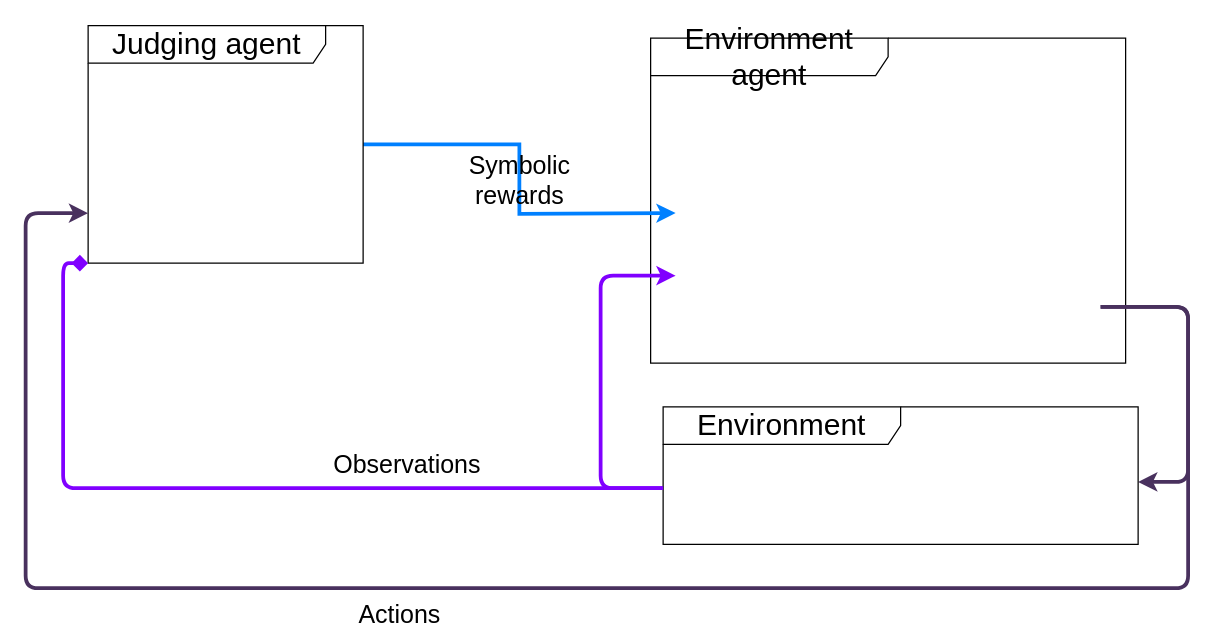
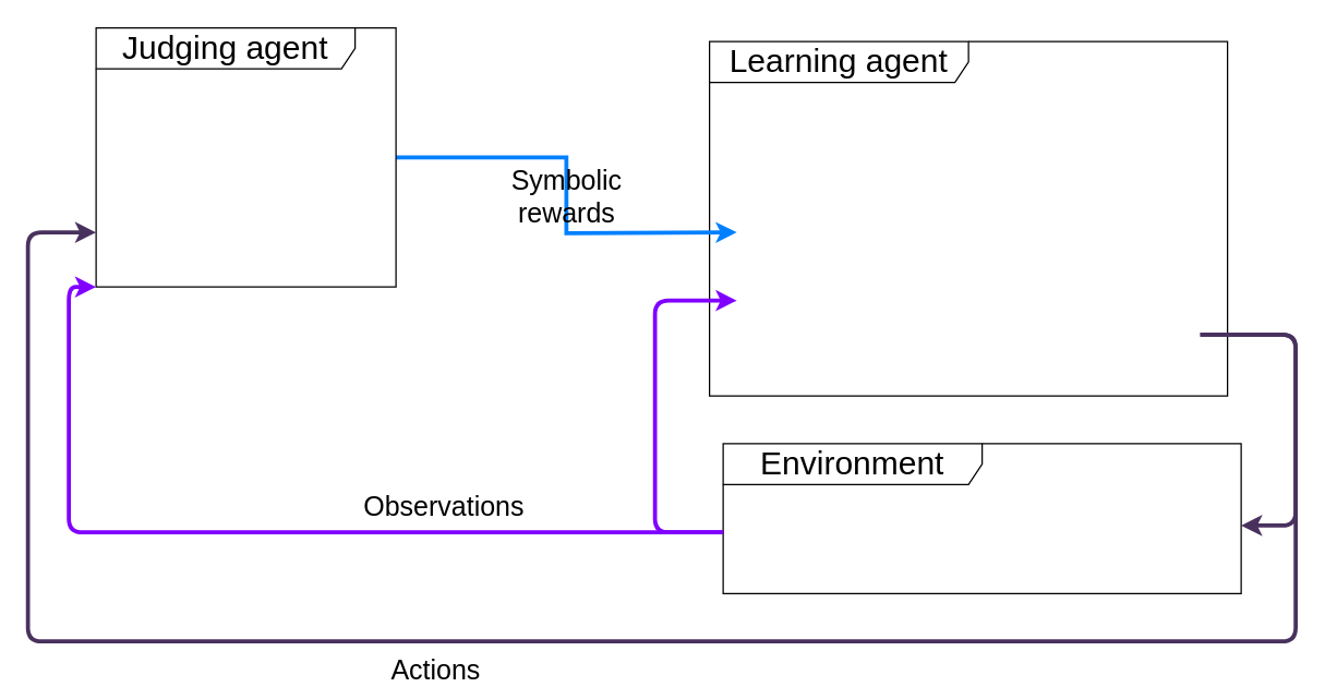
  <mxCell id="0" />
  <mxCell id="1" parent="0" />
- <mxCell id="2" value="&lt;font style=&quot;font-size: 24px;&quot;&gt;Environment agent&lt;/font&gt;" style="shape=umlFrame;whiteSpace=wrap;html=1;width=190;height=30;" vertex="1" parent="1"><mxGeometry x="520" y="30" width="380" height="260" as="geometry" /></mxCell>
+ <mxCell id="2" value="&lt;font style=&quot;font-size: 24px;&quot;&gt;Learning agent&lt;/font&gt;" style="shape=umlFrame;whiteSpace=wrap;html=1;width=190;height=30;" vertex="1" parent="1"><mxGeometry x="520" y="30" width="380" height="260" as="geometry" /></mxCell>
  <mxCell id="3" style="edgeStyle=orthogonalEdgeStyle;rounded=1;orthogonalLoop=1;jettySize=auto;html=1;strokeWidth=3;fontSize=20;startArrow=none;startFill=0;strokeColor=#49315E;" edge="1" parent="1" target="5"><mxGeometry relative="1" as="geometry"><Array as="points"><mxPoint x="950" y="245" /><mxPoint x="950" y="385" /></Array><mxPoint x="880" y="245" as="sourcePoint" /></mxGeometry></mxCell>
  <mxCell id="4" style="edgeStyle=orthogonalEdgeStyle;rounded=1;orthogonalLoop=1;jettySize=auto;html=1;strokeColor=#8000FF;strokeWidth=3;fontSize=20;startArrow=none;startFill=0;entryX=0;entryY=0.75;entryDx=0;entryDy=0;" edge="1" parent="1" source="5"><mxGeometry relative="1" as="geometry"><Array as="points"><mxPoint x="480" y="390" /><mxPoint x="480" y="220" /></Array><mxPoint x="540" y="220" as="targetPoint" /></mxGeometry></mxCell>
  <mxCell id="5" value="&lt;font style=&quot;font-size: 24px;&quot;&gt;Environment&lt;/font&gt;" style="shape=umlFrame;whiteSpace=wrap;html=1;width=190;height=30;" vertex="1" parent="1"><mxGeometry x="530" y="325" width="380" height="110" as="geometry" /></mxCell>
  <mxCell id="6" value="Symbolic&lt;br&gt;rewards" style="edgeStyle=orthogonalEdgeStyle;rounded=0;orthogonalLoop=1;jettySize=auto;html=1;entryX=0;entryY=0.5;entryDx=0;entryDy=0;strokeColor=#0080FF;strokeWidth=3;fontSize=20;startArrow=none;startFill=0;labelBackgroundColor=none;" edge="1" parent="1" source="7"><mxGeometry relative="1" as="geometry"><mxPoint x="540" y="170" as="targetPoint" /></mxGeometry></mxCell>
  <mxCell id="7" value="&lt;font style=&quot;font-size: 24px;&quot;&gt;Judging agent&lt;/font&gt;" style="shape=umlFrame;whiteSpace=wrap;html=1;width=190;height=30;" vertex="1" parent="1"><mxGeometry x="70" y="20" width="220" height="190" as="geometry" /></mxCell>
- <mxCell id="8" value="Observations" style="edgeStyle=orthogonalEdgeStyle;rounded=1;orthogonalLoop=1;jettySize=auto;html=1;strokeColor=#8000FF;strokeWidth=3;fontSize=20;startArrow=none;startFill=0;labelBackgroundColor=none;endArrow=diamond;" edge="1" parent="1" source="5" target="7"><mxGeometry x="-0.397" y="-20" relative="1" as="geometry"><mxPoint x="530" y="400.059" as="sourcePoint" /><mxPoint x="550" y="230" as="targetPoint" /><Array as="points"><mxPoint x="50" y="390" /><mxPoint x="50" y="210" /></Array><mxPoint as="offset" /></mxGeometry></mxCell>
+ <mxCell id="8" value="Observations" style="edgeStyle=orthogonalEdgeStyle;rounded=1;orthogonalLoop=1;jettySize=auto;html=1;strokeColor=#8000FF;strokeWidth=3;fontSize=20;startArrow=none;startFill=0;labelBackgroundColor=none;" edge="1" parent="1" source="5" target="7"><mxGeometry x="-0.397" y="-20" relative="1" as="geometry"><mxPoint x="530" y="400.059" as="sourcePoint" /><mxPoint x="550" y="230" as="targetPoint" /><Array as="points"><mxPoint x="50" y="390" /><mxPoint x="50" y="210" /></Array><mxPoint as="offset" /></mxGeometry></mxCell>
  <mxCell id="9" value="Actions" style="edgeStyle=orthogonalEdgeStyle;rounded=1;orthogonalLoop=1;jettySize=auto;html=1;strokeWidth=3;fontSize=20;startArrow=none;startFill=0;strokeColor=#49315E;labelBackgroundColor=none;" edge="1" parent="1" target="7"><mxGeometry x="0.176" y="20" relative="1" as="geometry"><mxPoint x="880" y="245" as="sourcePoint" /><mxPoint x="730" y="450" as="targetPoint" /><Array as="points"><mxPoint x="950" y="245" /><mxPoint x="950" y="470" /><mxPoint x="20" y="470" /><mxPoint x="20" y="170" /></Array><mxPoint as="offset" /></mxGeometry></mxCell>
